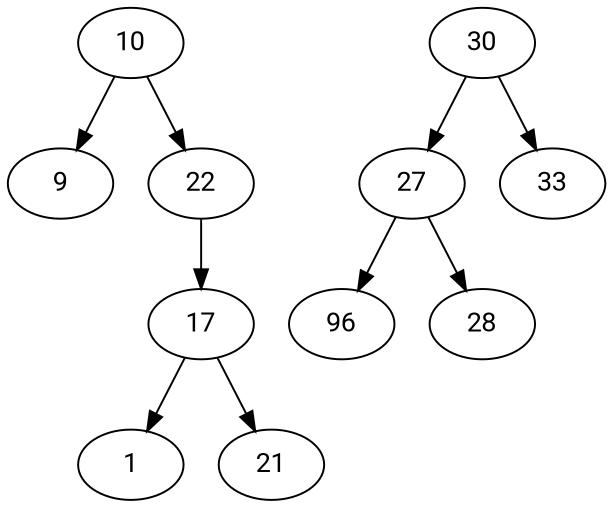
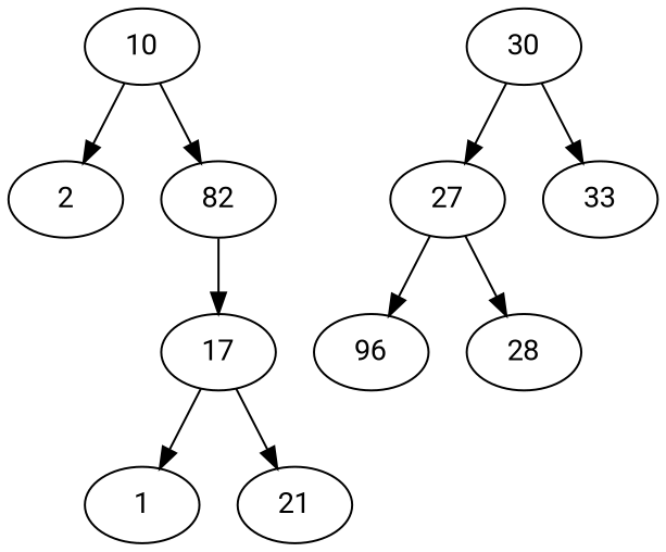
  digraph {
    fontname=Roboto
    node [fontname=Roboto]
    edge [fontname=Roboto]
    10
-   9
-   22
+   9 [label=2]
+   22 [label=82]
    17
    1
    n6 [label=21]
    30
    27
    33
    n10 [label=96]
    28
    10 -> 9
    10 -> 22
    22 -> 17
    17 -> 1
    17 -> n6
    30 -> 27
    30 -> 33
    27 -> n10
    27 -> 28
  }
